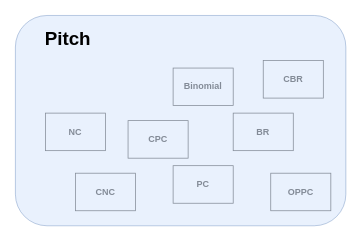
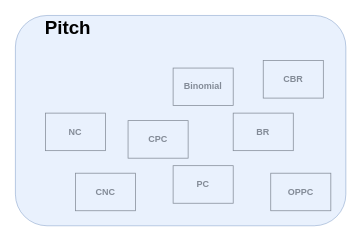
  <mxCell id="0" />
  <mxCell id="1" parent="0" />
  <mxCell id="2" value="&lt;b&gt;NC&lt;/b&gt;" style="rounded=0;whiteSpace=wrap;html=1;" parent="1" vertex="1"><mxGeometry x="60" y="150" width="80" height="50" as="geometry" /></mxCell>
  <mxCell id="3" value="&lt;b&gt;CNC&lt;/b&gt;" style="rounded=0;whiteSpace=wrap;html=1;" parent="1" vertex="1"><mxGeometry x="100" y="230" width="80" height="50" as="geometry" /></mxCell>
  <mxCell id="4" value="&lt;b&gt;PC&lt;/b&gt;" style="rounded=0;whiteSpace=wrap;html=1;" parent="1" vertex="1"><mxGeometry x="230" y="220" width="80" height="50" as="geometry" /></mxCell>
  <mxCell id="5" value="&lt;b&gt;CPC&lt;/b&gt;" style="rounded=0;whiteSpace=wrap;html=1;" parent="1" vertex="1"><mxGeometry x="170" y="160" width="80" height="50" as="geometry" /></mxCell>
  <mxCell id="6" value="&lt;b&gt;Binomial&lt;/b&gt;" style="rounded=0;whiteSpace=wrap;html=1;" parent="1" vertex="1"><mxGeometry x="230" y="90" width="80" height="50" as="geometry" /></mxCell>
  <mxCell id="7" value="&lt;b&gt;BR&lt;/b&gt;" style="rounded=0;whiteSpace=wrap;html=1;" parent="1" vertex="1"><mxGeometry x="310" y="150" width="80" height="50" as="geometry" /></mxCell>
  <mxCell id="8" value="&lt;b&gt;CBR&lt;/b&gt;" style="rounded=0;whiteSpace=wrap;html=1;" parent="1" vertex="1"><mxGeometry x="350" y="80" width="80" height="50" as="geometry" /></mxCell>
  <mxCell id="9" value="&lt;b&gt;OPPC&lt;/b&gt;" style="rounded=0;whiteSpace=wrap;html=1;" parent="1" vertex="1"><mxGeometry x="360" y="230" width="80" height="50" as="geometry" /></mxCell>
  <mxCell id="10" value="" style="rounded=1;whiteSpace=wrap;html=1;fillColor=#dae8fc;strokeColor=#6c8ebf;opacity=60;" vertex="1" parent="1"><mxGeometry x="20" y="20" width="440" height="280" as="geometry" /></mxCell>
- <mxCell id="11" value="&lt;font style=&quot;font-size: 25px&quot;&gt;&lt;b&gt;Pitch&lt;/b&gt;&lt;/font&gt;" style="text;html=1;strokeColor=none;fillColor=none;align=center;verticalAlign=middle;whiteSpace=wrap;rounded=0;opacity=60;" vertex="1" parent="1"><mxGeometry x="70" y="40" width="40" height="20" as="geometry" /></mxCell>
+ <mxCell id="11" value="&lt;font style=&quot;font-size: 25px&quot;&gt;&lt;b&gt;Pitch&lt;/b&gt;&lt;/font&gt;" style="text;html=1;strokeColor=none;fillColor=none;align=center;verticalAlign=middle;whiteSpace=wrap;rounded=0;opacity=60;" vertex="1" parent="1"><mxGeometry x="70" y="25" width="40" height="20" as="geometry" /></mxCell>
